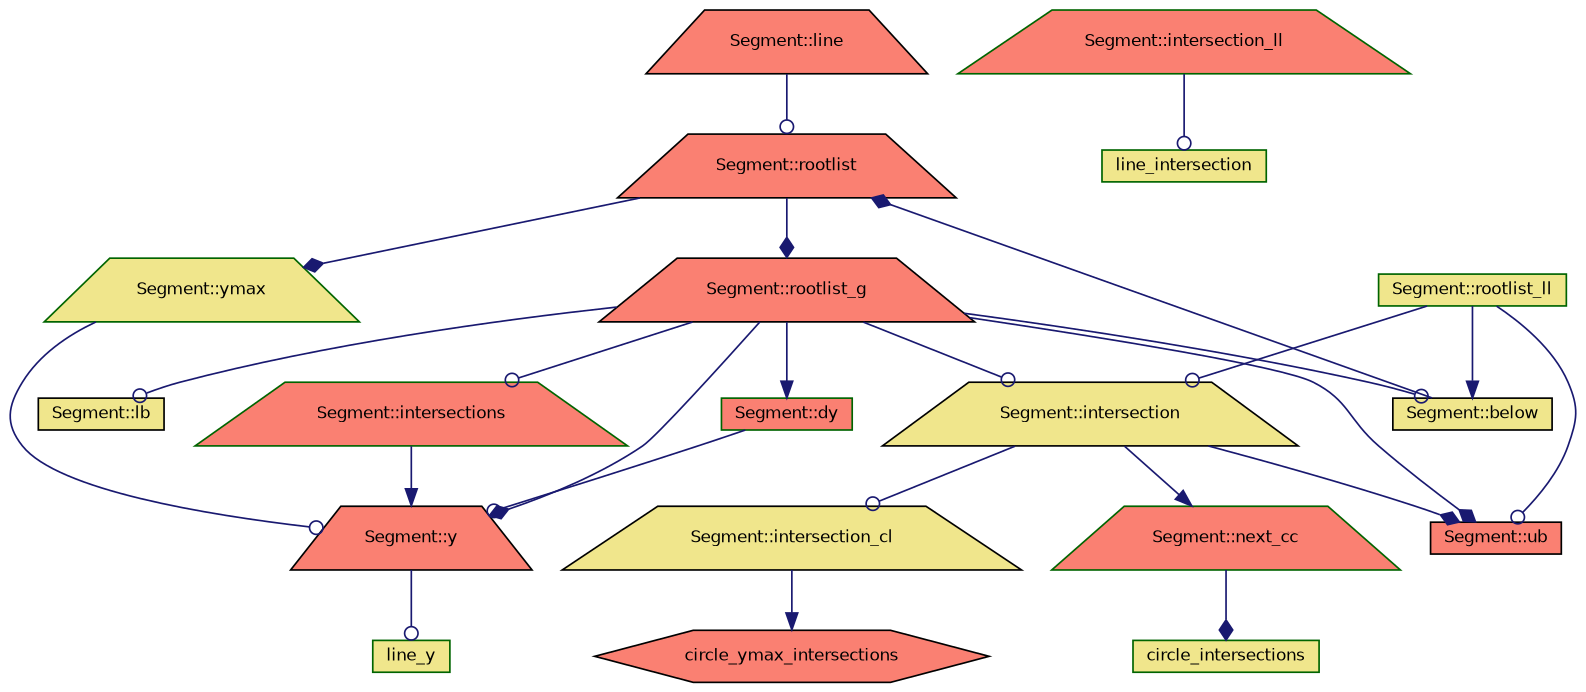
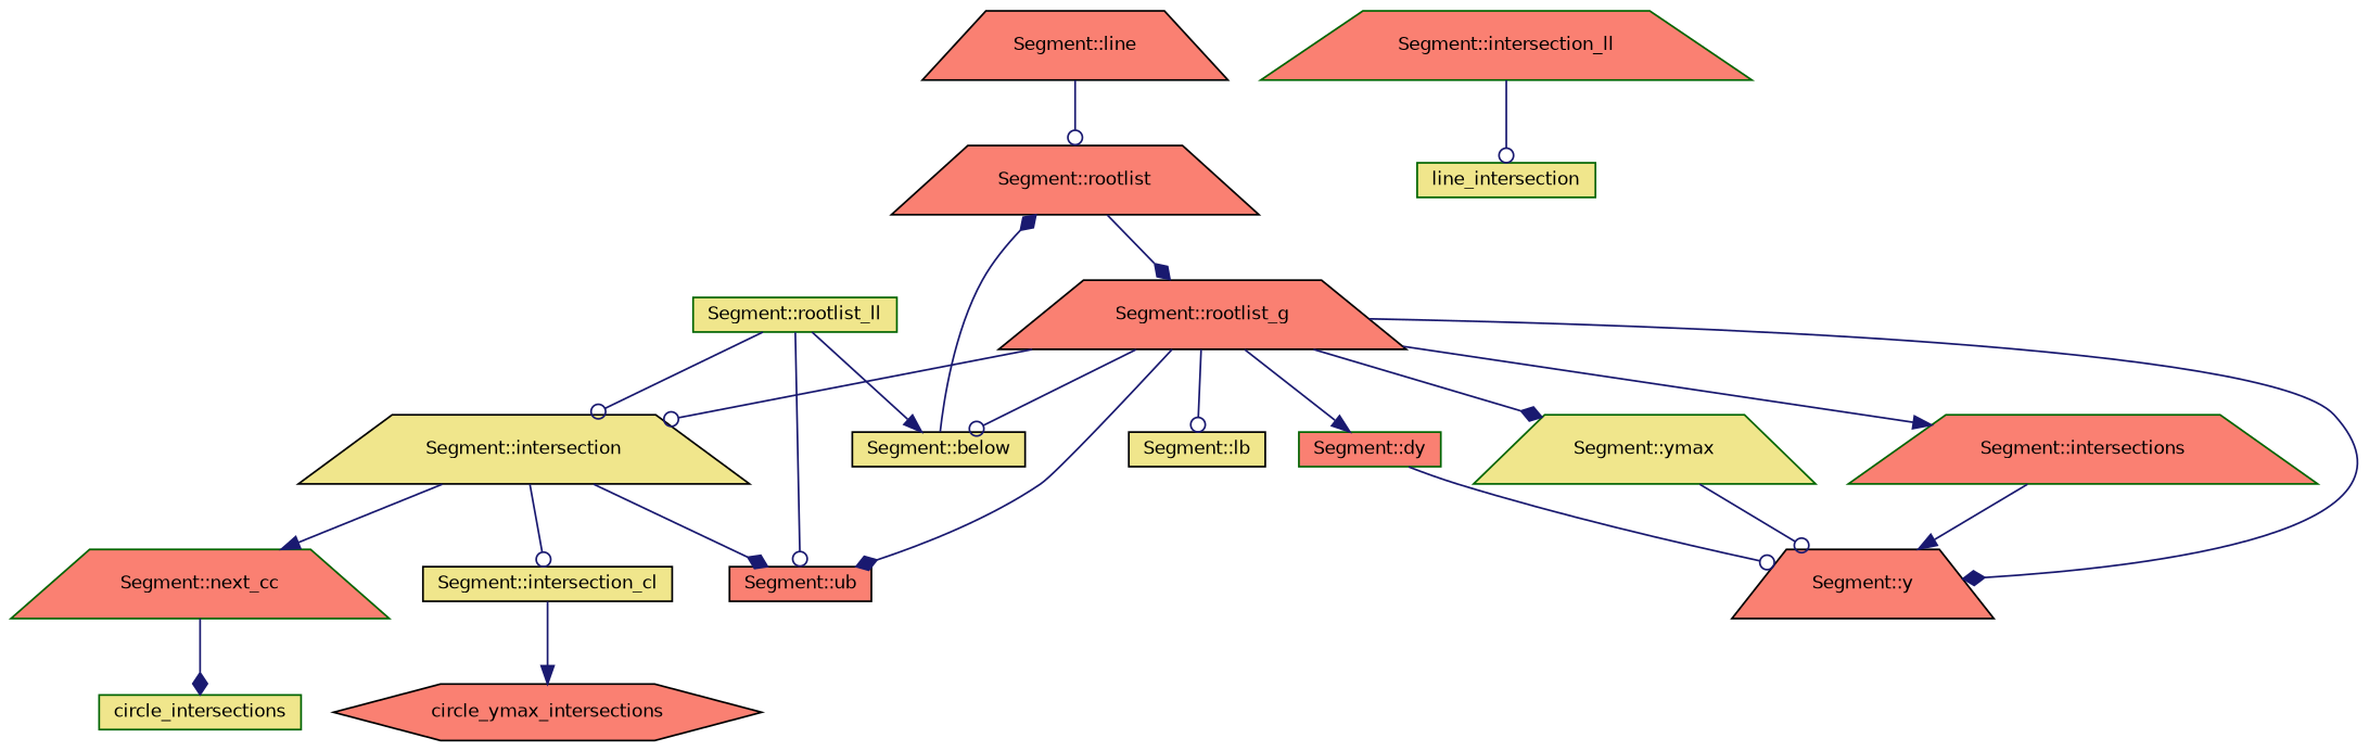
  digraph {
    rankdir=TB
    node [color=black fillcolor=salmon fontname=Helvetica fontsize=10 shape=trapezium style=filled]
    edge [arrowhead=odot color=midnightblue fontname=Helvetica fontsize=10 labelfontname=Helvetica labelfontsize=10 style=solid]
    n1 [fontcolor=black height=0.2 label="Segment::line" width=0.4]
    n2 [height=0.2 label="Segment::rootlist" width=0.4]
    n3 [height=0.2 label="Segment::rootlist_g" width=0.4]
    n4 [fillcolor=khaki height=0.2 label="Segment::below" shape=box width=0.4]
    n5 [color=darkgreen height=0.2 label="Segment::dy" shape=box width=0.4]
    n6 [height=0.2 label="Segment::y" width=0.4]
    n7 [fillcolor=khaki height=0.2 label="Segment::intersection" width=0.4]
    n8 [fillcolor=khaki height=0.2 label="Segment::lb" shape=box width=0.4]
    n9 [height=0.2 label="Segment::ub" shape=box width=0.4]
    n10 [color=darkgreen fillcolor=khaki height=0.2 label="Segment::ymax" width=0.4]
    n11 [color=darkgreen height=0.2 label="Segment::intersections" width=0.4]
    n12 [color=darkgreen fillcolor=khaki height=0.2 label="Segment::rootlist_ll" shape=box width=0.4]
-   n13 [color=darkgreen fillcolor=khaki height=0.2 label=line_y shape=box width=0.4]
    n14 [color=darkgreen height=0.2 label="Segment::next_cc" width=0.4]
-   n15 [fillcolor=khaki height=0.2 label="Segment::intersection_cl" width=0.4]
+   n15 [fillcolor=khaki height=0.2 label="Segment::intersection_cl" shape=box width=0.4]
    n16 [color=darkgreen fillcolor=khaki height=0.2 label=circle_intersections shape=box width=0.4]
    n17 [height=0.2 label=circle_ymax_intersections shape=hexagon width=0.4]
    n18 [color=darkgreen height=0.2 label="Segment::intersection_ll" width=0.4]
    n19 [color=darkgreen fillcolor=khaki height=0.2 label=line_intersection shape=box width=0.4]
    n1 -> n2
    n2 -> n3 [arrowhead=diamond]
    n3 -> n4
    n3 -> n5 [arrowhead=normal]
    n3 -> n6 [arrowhead=diamond]
    n3 -> n7
    n3 -> n8
    n3 -> n9 [arrowhead=diamond]
-   n2 -> n10 [arrowhead=diamond]
-   n3 -> n11
+   n3 -> n10 [arrowhead=diamond]
+   n3 -> n11 [arrowhead=normal]
    n4 -> n2 [arrowhead=diamond]
    n5 -> n6
-   n6 -> n13
    n7 -> n9 [arrowhead=diamond]
    n7 -> n14 [arrowhead=normal]
    n7 -> n15
    n10 -> n6
    n11 -> n6 [arrowhead=normal]
    n12 -> n4 [arrowhead=normal]
    n12 -> n7
    n12 -> n9
    n14 -> n16 [arrowhead=diamond]
    n15 -> n17 [arrowhead=normal]
    n18 -> n19
  }
